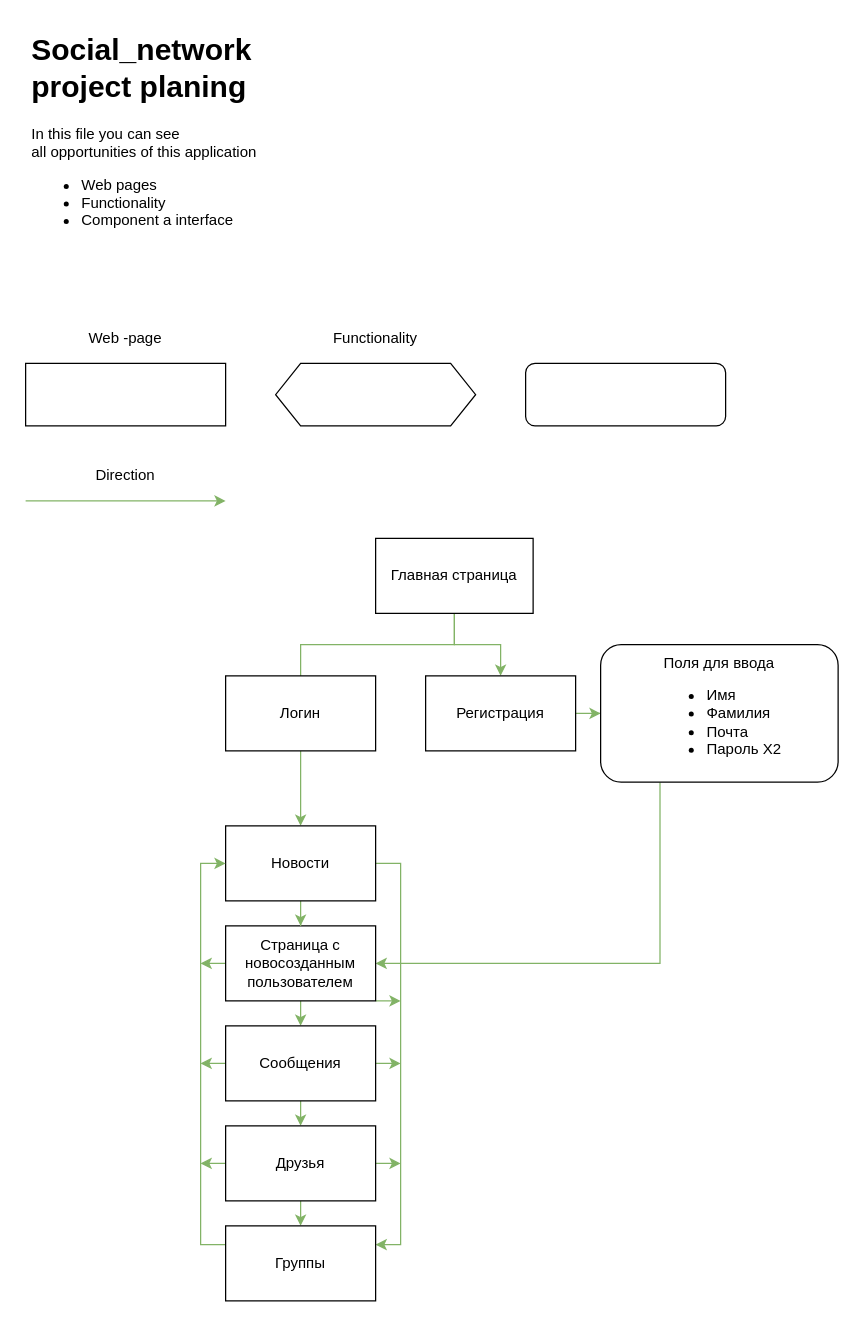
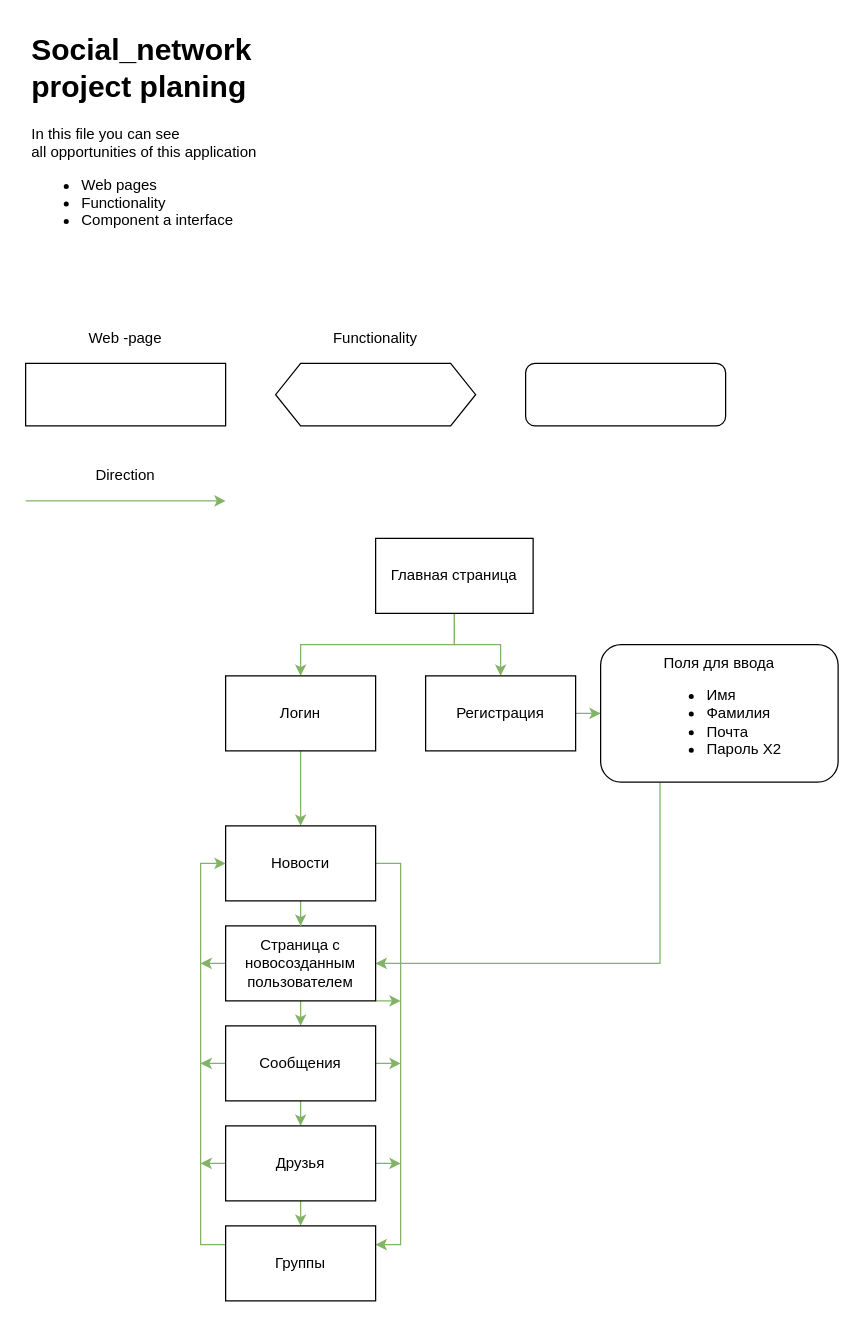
  <mxCell id="0" />
  <mxCell id="1" parent="0" />
- <mxCell id="2" style="edgeStyle=orthogonalEdgeStyle;rounded=0;orthogonalLoop=1;jettySize=auto;html=1;entryX=0.5;entryY=0;entryDx=0;entryDy=0;fillColor=#d5e8d4;strokeColor=#82b366;endArrow=none;" edge="1" parent="1" source="4" target="6"><mxGeometry relative="1" as="geometry" /></mxCell>
+ <mxCell id="2" style="edgeStyle=orthogonalEdgeStyle;rounded=0;orthogonalLoop=1;jettySize=auto;html=1;entryX=0.5;entryY=0;entryDx=0;entryDy=0;fillColor=#d5e8d4;strokeColor=#82b366;" edge="1" parent="1" source="4" target="6"><mxGeometry relative="1" as="geometry" /></mxCell>
  <mxCell id="3" style="edgeStyle=orthogonalEdgeStyle;rounded=0;orthogonalLoop=1;jettySize=auto;html=1;entryX=0.5;entryY=0;entryDx=0;entryDy=0;fillColor=#d5e8d4;strokeColor=#82b366;" edge="1" parent="1" source="4" target="8"><mxGeometry relative="1" as="geometry" /></mxCell>
  <mxCell id="4" value="Главная страница" style="rounded=0;whiteSpace=wrap;html=1;" vertex="1" parent="1"><mxGeometry x="300" y="430" width="126" height="60" as="geometry" /></mxCell>
  <mxCell id="5" style="edgeStyle=orthogonalEdgeStyle;rounded=0;orthogonalLoop=1;jettySize=auto;html=1;fillColor=#d5e8d4;strokeColor=#82b366;" edge="1" parent="1" source="6" target="23"><mxGeometry relative="1" as="geometry" /></mxCell>
  <mxCell id="6" value="Логин" style="rounded=0;whiteSpace=wrap;html=1;" vertex="1" parent="1"><mxGeometry x="180" width="120" height="60" as="geometry" y="540" /></mxCell>
  <mxCell id="7" style="edgeStyle=orthogonalEdgeStyle;rounded=0;orthogonalLoop=1;jettySize=auto;html=1;fillColor=#d5e8d4;strokeColor=#82b366;" edge="1" parent="1" source="8" target="16"><mxGeometry relative="1" as="geometry" /></mxCell>
  <mxCell id="8" value="Регистрация" style="rounded=0;whiteSpace=wrap;html=1;" vertex="1" parent="1"><mxGeometry x="340" width="120" height="60" as="geometry" y="540" /></mxCell>
  <mxCell id="9" value="&lt;h1&gt;Social_network project planing&lt;/h1&gt;&lt;p&gt;In this file you can see all&amp;nbsp;opportunities of this application&lt;/p&gt;&lt;p&gt;&lt;/p&gt;&lt;ul&gt;&lt;li&gt;Web pages&amp;nbsp;&lt;/li&gt;&lt;li&gt;Functionality&amp;nbsp;&lt;/li&gt;&lt;li&gt;&lt;span style=&quot;text-align: center&quot;&gt;Component a interface&lt;/span&gt;&lt;br&gt;&lt;/li&gt;&lt;/ul&gt;&lt;p&gt;&lt;/p&gt;" style="text;html=1;strokeColor=none;fillColor=none;spacing=5;spacingTop=-20;whiteSpace=wrap;overflow=hidden;rounded=0;" vertex="1" parent="1"><mxGeometry x="20" y="20" width="200" height="170" as="geometry" /></mxCell>
  <mxCell id="10" value="" style="rounded=0;whiteSpace=wrap;html=1;" vertex="1" parent="1"><mxGeometry x="20" y="290" width="160" height="50" as="geometry" /></mxCell>
  <mxCell id="11" value="Web -page" style="text;html=1;strokeColor=none;fillColor=none;align=center;verticalAlign=middle;whiteSpace=wrap;rounded=0;" vertex="1" parent="1"><mxGeometry x="20" y="260" width="160" height="20" as="geometry" /></mxCell>
  <mxCell id="12" value="" style="rounded=1;whiteSpace=wrap;html=1;" vertex="1" parent="1"><mxGeometry x="420" y="290" width="160" height="50" as="geometry" /></mxCell>
  <mxCell id="13" value="Functionality" style="text;html=1;strokeColor=none;fillColor=none;align=center;verticalAlign=middle;whiteSpace=wrap;rounded=0;" vertex="1" parent="1"><mxGeometry x="220" y="260" width="160" height="20" as="geometry" /></mxCell>
  <mxCell id="14" value="" style="shape=hexagon;perimeter=hexagonPerimeter2;whiteSpace=wrap;html=1;fixedSize=1;" vertex="1" parent="1"><mxGeometry x="220" y="290" width="160" height="50" as="geometry" /></mxCell>
  <mxCell id="15" style="edgeStyle=orthogonalEdgeStyle;rounded=0;orthogonalLoop=1;jettySize=auto;html=1;exitX=0.25;exitY=1;exitDx=0;exitDy=0;entryX=1;entryY=0.5;entryDx=0;entryDy=0;fillColor=#d5e8d4;strokeColor=#82b366;" edge="1" parent="1" source="16" target="20"><mxGeometry relative="1" as="geometry" /></mxCell>
  <mxCell id="16" value="Поля для ввода&lt;br&gt;&lt;ul&gt;&lt;li style=&quot;text-align: left&quot;&gt;Имя&lt;/li&gt;&lt;li style=&quot;text-align: left&quot;&gt;Фамилия&lt;/li&gt;&lt;li style=&quot;text-align: left&quot;&gt;Почта&lt;/li&gt;&lt;li style=&quot;text-align: left&quot;&gt;Пароль Х2&lt;/li&gt;&lt;/ul&gt;" style="rounded=1;whiteSpace=wrap;html=1;align=center;" vertex="1" parent="1"><mxGeometry x="480" y="515" width="190" height="110" as="geometry" /></mxCell>
  <mxCell id="17" style="edgeStyle=orthogonalEdgeStyle;rounded=0;orthogonalLoop=1;jettySize=auto;html=1;exitX=0.5;exitY=1;exitDx=0;exitDy=0;entryX=0.5;entryY=0;entryDx=0;entryDy=0;fillColor=#d5e8d4;strokeColor=#82b366;" edge="1" parent="1" source="20" target="29"><mxGeometry relative="1" as="geometry" /></mxCell>
  <mxCell id="18" style="edgeStyle=orthogonalEdgeStyle;rounded=0;orthogonalLoop=1;jettySize=auto;html=1;fillColor=#d5e8d4;strokeColor=#82b366;" edge="1" parent="1" source="20"><mxGeometry relative="1" as="geometry"><mxPoint x="160" y="770" as="targetPoint" /></mxGeometry></mxCell>
  <mxCell id="19" style="edgeStyle=orthogonalEdgeStyle;rounded=0;orthogonalLoop=1;jettySize=auto;html=1;exitX=1;exitY=1;exitDx=0;exitDy=0;fillColor=#d5e8d4;strokeColor=#82b366;" edge="1" parent="1" source="20"><mxGeometry relative="1" as="geometry"><mxPoint x="320" y="800" as="targetPoint" /></mxGeometry></mxCell>
  <mxCell id="20" value="Страница с новосозданным пользователем" style="rounded=0;whiteSpace=wrap;html=1;" vertex="1" parent="1"><mxGeometry x="180" y="740" width="120" height="60" as="geometry" /></mxCell>
  <mxCell id="21" style="edgeStyle=orthogonalEdgeStyle;rounded=0;orthogonalLoop=1;jettySize=auto;html=1;exitX=0.5;exitY=1;exitDx=0;exitDy=0;fillColor=#d5e8d4;strokeColor=#82b366;" edge="1" parent="1" source="23" target="20"><mxGeometry relative="1" as="geometry" /></mxCell>
  <mxCell id="22" style="edgeStyle=orthogonalEdgeStyle;rounded=0;orthogonalLoop=1;jettySize=auto;html=1;exitX=1;exitY=0.5;exitDx=0;exitDy=0;entryX=1;entryY=0.25;entryDx=0;entryDy=0;fillColor=#d5e8d4;strokeColor=#82b366;" edge="1" parent="1" source="23" target="35"><mxGeometry relative="1" as="geometry" /></mxCell>
  <mxCell id="23" value="Новости" style="rounded=0;whiteSpace=wrap;html=1;" vertex="1" parent="1"><mxGeometry x="180" y="660" width="120" height="60" as="geometry" /></mxCell>
  <mxCell id="24" value="" style="endArrow=classic;html=1;fillColor=#d5e8d4;strokeColor=#82b366;" edge="1" parent="1"><mxGeometry width="50" height="50" relative="1" as="geometry"><mxPoint x="20" y="400" as="sourcePoint" /><mxPoint x="180" y="400" as="targetPoint" /></mxGeometry></mxCell>
  <mxCell id="25" value="Direction" style="text;html=1;strokeColor=none;fillColor=none;align=center;verticalAlign=middle;whiteSpace=wrap;rounded=0;" vertex="1" parent="1"><mxGeometry x="20" y="370" width="160" height="20" as="geometry" /></mxCell>
  <mxCell id="26" style="edgeStyle=orthogonalEdgeStyle;rounded=0;orthogonalLoop=1;jettySize=auto;html=1;exitX=0.5;exitY=1;exitDx=0;exitDy=0;entryX=0.5;entryY=0;entryDx=0;entryDy=0;fillColor=#d5e8d4;strokeColor=#82b366;" edge="1" parent="1" source="29" target="33"><mxGeometry relative="1" as="geometry" /></mxCell>
  <mxCell id="27" style="edgeStyle=orthogonalEdgeStyle;rounded=0;orthogonalLoop=1;jettySize=auto;html=1;fillColor=#d5e8d4;strokeColor=#82b366;" edge="1" parent="1" source="29"><mxGeometry relative="1" as="geometry"><mxPoint x="160" y="850" as="targetPoint" /></mxGeometry></mxCell>
  <mxCell id="28" style="edgeStyle=orthogonalEdgeStyle;rounded=0;orthogonalLoop=1;jettySize=auto;html=1;fillColor=#d5e8d4;strokeColor=#82b366;" edge="1" parent="1" source="29"><mxGeometry relative="1" as="geometry"><mxPoint x="320" y="850" as="targetPoint" /></mxGeometry></mxCell>
  <mxCell id="29" value="Сообщения" style="rounded=0;whiteSpace=wrap;html=1;" vertex="1" parent="1"><mxGeometry x="180" y="820" width="120" height="60" as="geometry" /></mxCell>
  <mxCell id="30" style="edgeStyle=orthogonalEdgeStyle;rounded=0;orthogonalLoop=1;jettySize=auto;html=1;exitX=0.5;exitY=1;exitDx=0;exitDy=0;entryX=0.5;entryY=0;entryDx=0;entryDy=0;fillColor=#d5e8d4;strokeColor=#82b366;" edge="1" parent="1" source="33" target="35"><mxGeometry relative="1" as="geometry" /></mxCell>
  <mxCell id="31" style="edgeStyle=orthogonalEdgeStyle;rounded=0;orthogonalLoop=1;jettySize=auto;html=1;fillColor=#d5e8d4;strokeColor=#82b366;" edge="1" parent="1" source="33"><mxGeometry relative="1" as="geometry"><mxPoint x="160" y="930" as="targetPoint" /></mxGeometry></mxCell>
  <mxCell id="32" style="edgeStyle=orthogonalEdgeStyle;rounded=0;orthogonalLoop=1;jettySize=auto;html=1;fillColor=#d5e8d4;strokeColor=#82b366;" edge="1" parent="1" source="33"><mxGeometry relative="1" as="geometry"><mxPoint x="320" y="930" as="targetPoint" /></mxGeometry></mxCell>
  <mxCell id="33" value="Друзья" style="rounded=0;whiteSpace=wrap;html=1;" vertex="1" parent="1"><mxGeometry x="180" y="900" width="120" height="60" as="geometry" /></mxCell>
  <mxCell id="34" style="edgeStyle=orthogonalEdgeStyle;rounded=0;orthogonalLoop=1;jettySize=auto;html=1;exitX=0;exitY=0.25;exitDx=0;exitDy=0;entryX=0;entryY=0.5;entryDx=0;entryDy=0;fillColor=#d5e8d4;strokeColor=#82b366;" edge="1" parent="1" source="35" target="23"><mxGeometry relative="1" as="geometry" /></mxCell>
  <mxCell id="35" value="Группы" style="rounded=0;whiteSpace=wrap;html=1;" vertex="1" parent="1"><mxGeometry x="180" y="980" width="120" height="60" as="geometry" /></mxCell>
